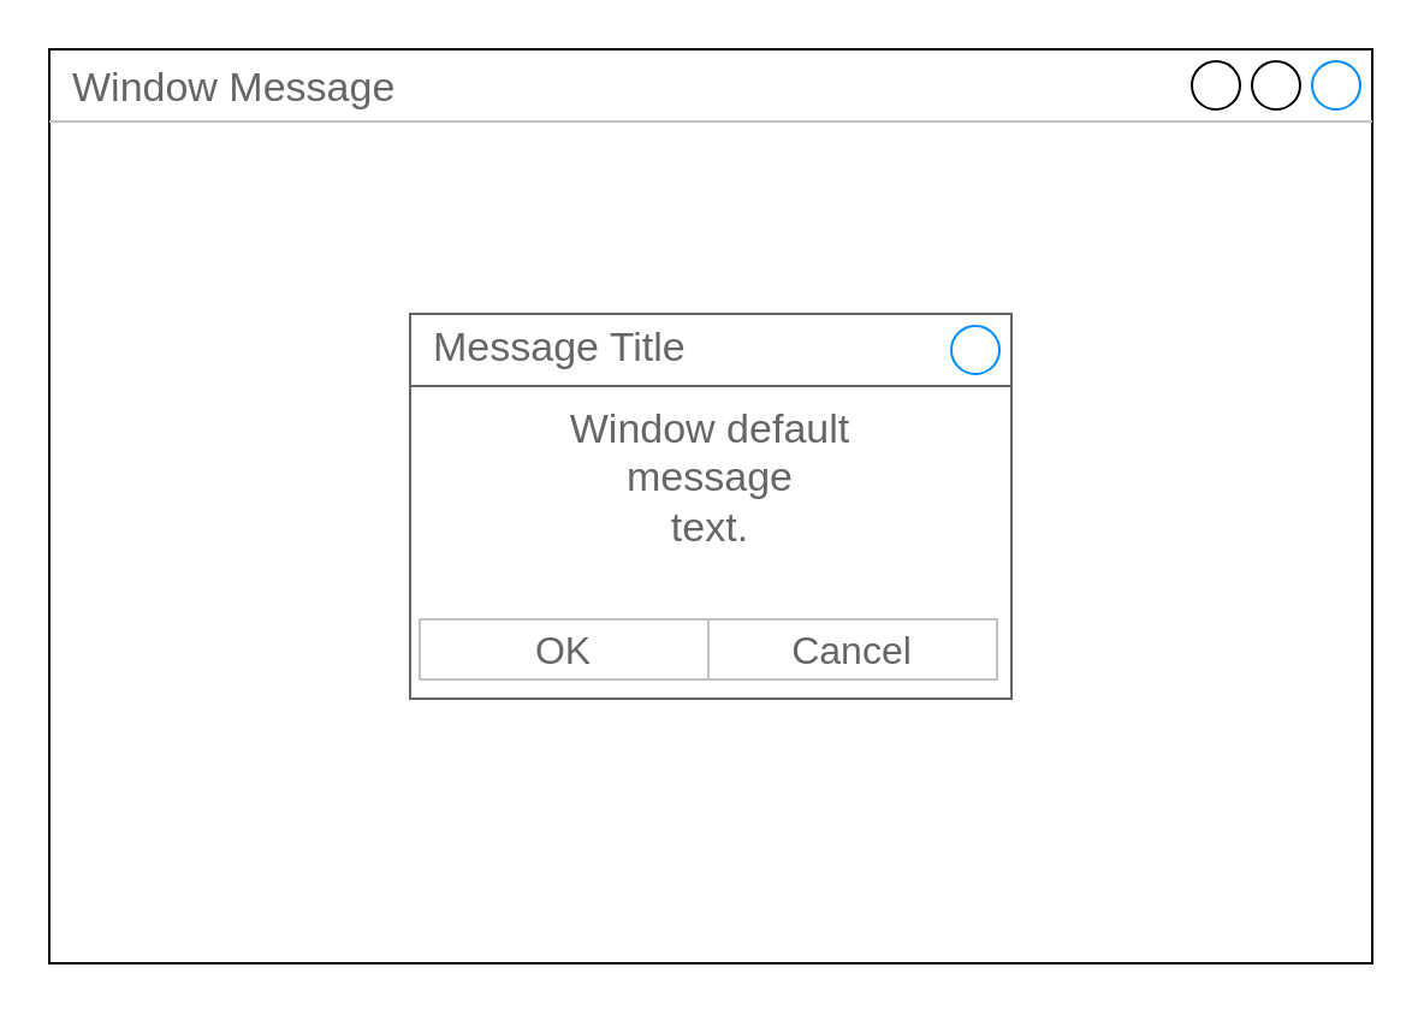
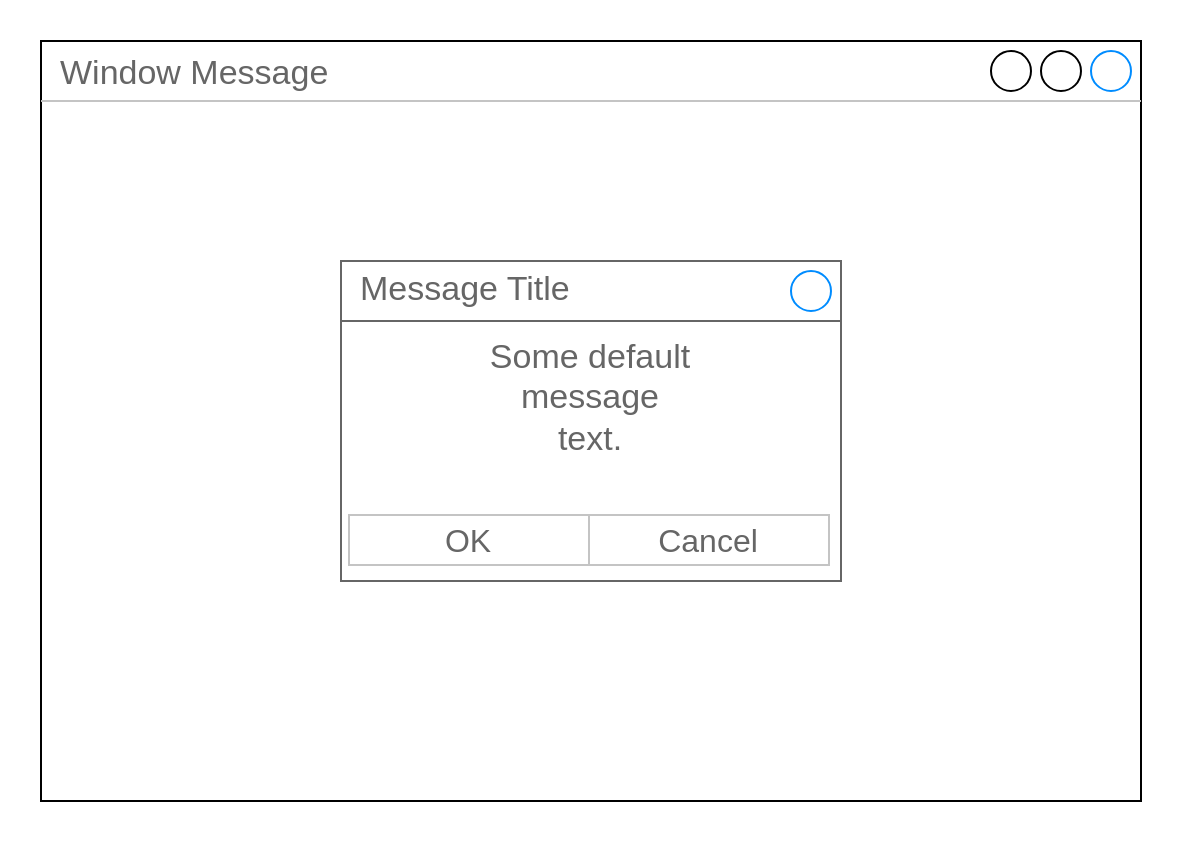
  <mxCell id="0" />
  <mxCell id="1" parent="0" />
  <mxCell id="2" value="Window Message" style="strokeWidth=1;shadow=0;dashed=0;align=center;html=1;shape=mxgraph.mockup.containers.window;align=left;verticalAlign=top;spacingLeft=8;strokeColor2=#008cff;strokeColor3=#c4c4c4;fontColor=#666666;mainText=;fontSize=17;labelBackgroundColor=none;whiteSpace=wrap;" vertex="1" parent="1"><mxGeometry x="20" y="20" width="550" height="380" as="geometry" /></mxCell>
- <mxCell id="3" value="Window default&#10;message&#10;text." style="strokeWidth=1;shadow=0;dashed=0;align=center;html=1;shape=mxgraph.mockup.containers.rrect;rSize=0;strokeColor=#666666;fontColor=#666666;fontSize=17;verticalAlign=top;whiteSpace=wrap;fillColor=#ffffff;spacingTop=32;" vertex="1" parent="1"><mxGeometry x="170" y="130" width="250" height="160" as="geometry" /></mxCell>
+ <mxCell id="3" value="Some default&#10;message&#10;text." style="strokeWidth=1;shadow=0;dashed=0;align=center;html=1;shape=mxgraph.mockup.containers.rrect;rSize=0;strokeColor=#666666;fontColor=#666666;fontSize=17;verticalAlign=top;whiteSpace=wrap;fillColor=#ffffff;spacingTop=32;" vertex="1" parent="1"><mxGeometry x="170" y="130" width="250" height="160" as="geometry" /></mxCell>
  <mxCell id="4" value="Message Title" style="strokeWidth=1;shadow=0;dashed=0;align=center;html=1;shape=mxgraph.mockup.containers.rrect;rSize=0;fontSize=17;fontColor=#666666;strokeColor=#666666;align=left;spacingLeft=8;fillColor=#ffffff;resizeWidth=1;whiteSpace=wrap;" vertex="1" parent="3"><mxGeometry width="250" height="30" relative="1" as="geometry" /></mxCell>
  <mxCell id="5" value="" style="shape=ellipse;strokeColor=#008cff;resizable=0;fillColor=none;html=1;" vertex="1" parent="4"><mxGeometry x="1" y="0.5" width="20" height="20" relative="1" as="geometry"><mxPoint x="-25" y="-10" as="offset" /></mxGeometry></mxCell>
  <mxCell id="6" value="OK" style="strokeWidth=1;shadow=0;dashed=0;align=center;html=1;shape=mxgraph.mockup.containers.rrect;rSize=0;fontSize=16;fontColor=#666666;strokeColor=#c4c4c4;resizable=0;whiteSpace=wrap;fillColor=#ffffff;" vertex="1" parent="3"><mxGeometry x="0.5" y="1" width="120" height="25" relative="1" as="geometry"><mxPoint x="-121" y="-33" as="offset" /></mxGeometry></mxCell>
  <mxCell id="7" value="Cancel" style="strokeWidth=1;shadow=0;dashed=0;align=center;html=1;shape=mxgraph.mockup.containers.rrect;rSize=0;fontSize=16;fontColor=#666666;strokeColor=#c4c4c4;resizable=0;whiteSpace=wrap;fillColor=#ffffff;" vertex="1" parent="3"><mxGeometry x="0.5" y="1" width="120" height="25" relative="1" as="geometry"><mxPoint x="-1" y="-33" as="offset" /></mxGeometry></mxCell>
